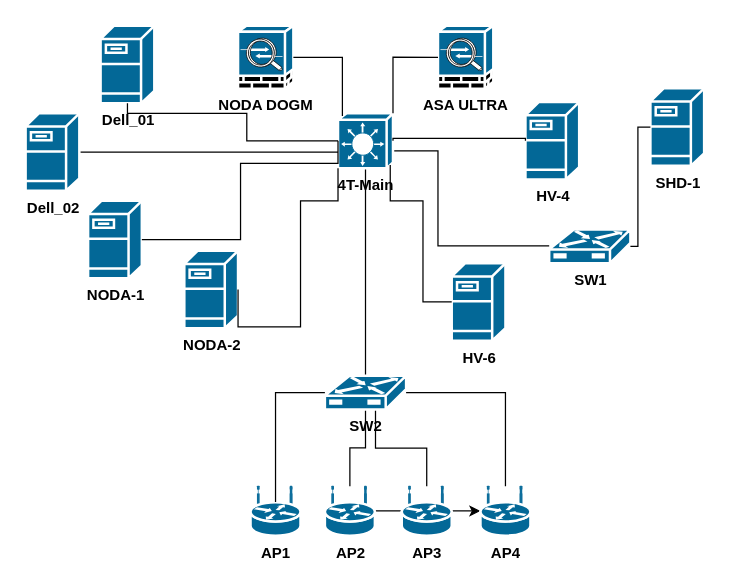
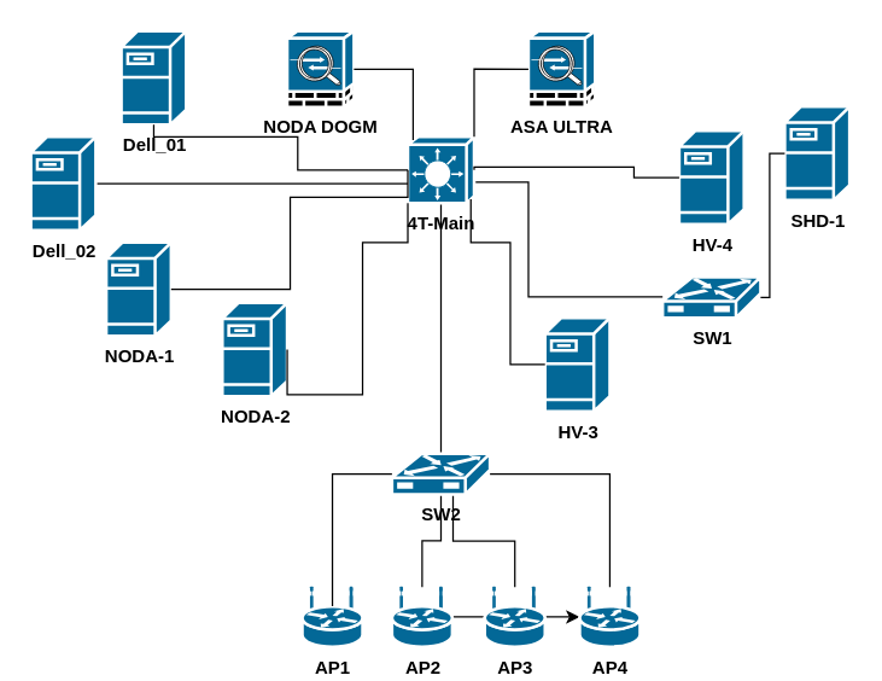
  <mxCell id="0" />
  <mxCell id="1" parent="0" />
  <mxCell id="2" style="edgeStyle=orthogonalEdgeStyle;rounded=0;orthogonalLoop=1;jettySize=auto;html=1;endArrow=none;endFill=0;" edge="1" parent="1" source="4" target="20"><mxGeometry relative="1" as="geometry" /></mxCell>
  <mxCell id="3" style="edgeStyle=orthogonalEdgeStyle;rounded=0;orthogonalLoop=1;jettySize=auto;html=1;endArrow=none;endFill=0;" edge="1" parent="1" source="4" target="33"><mxGeometry relative="1" as="geometry"><Array as="points"><mxPoint x="350" y="120" /><mxPoint x="350" y="196" /></Array></mxGeometry></mxCell>
  <mxCell id="4" value="4T-Main" style="shape=mxgraph.cisco.switches.layer_3_switch;sketch=0;html=1;pointerEvents=1;dashed=0;fillColor=#036897;strokeColor=#ffffff;strokeWidth=2;verticalLabelPosition=bottom;verticalAlign=top;align=center;outlineConnect=0;fontStyle=1" vertex="1" parent="1"><mxGeometry x="270" y="90" width="44" height="44" as="geometry" /></mxCell>
  <mxCell id="5" value="ASA ULTRA" style="shape=mxgraph.cisco.misc.asa_5500;sketch=0;html=1;pointerEvents=1;dashed=0;fillColor=#036897;strokeColor=#ffffff;strokeWidth=2;verticalLabelPosition=bottom;verticalAlign=top;align=center;outlineConnect=0;fontStyle=1" vertex="1" parent="1"><mxGeometry x="350" y="20" width="44.28" height="50.29" as="geometry" /></mxCell>
  <mxCell id="6" value="NODA DOGM" style="shape=mxgraph.cisco.misc.asa_5500;sketch=0;html=1;pointerEvents=1;dashed=0;fillColor=#036897;strokeColor=#ffffff;strokeWidth=2;verticalLabelPosition=bottom;verticalAlign=top;align=center;outlineConnect=0;fontStyle=1" vertex="1" parent="1"><mxGeometry x="190" y="20" width="44.28" height="50.29" as="geometry" /></mxCell>
  <mxCell id="7" style="edgeStyle=orthogonalEdgeStyle;rounded=0;orthogonalLoop=1;jettySize=auto;html=1;entryX=0.08;entryY=0.05;entryDx=0;entryDy=0;entryPerimeter=0;endArrow=none;endFill=0;" edge="1" parent="1" source="6" target="4"><mxGeometry relative="1" as="geometry" /></mxCell>
  <mxCell id="8" style="edgeStyle=orthogonalEdgeStyle;rounded=0;orthogonalLoop=1;jettySize=auto;html=1;entryX=1;entryY=0;entryDx=0;entryDy=0;entryPerimeter=0;endArrow=none;endFill=0;exitX=0;exitY=0.5;exitDx=0;exitDy=0;exitPerimeter=0;" edge="1" parent="1" source="5" target="4"><mxGeometry relative="1" as="geometry"><mxPoint x="334" y="135" as="sourcePoint" /><mxPoint x="396" y="202" as="targetPoint" /></mxGeometry></mxCell>
- <mxCell id="9" value="HV-4" style="shape=mxgraph.cisco.servers.fileserver;sketch=0;html=1;pointerEvents=1;dashed=0;fillColor=#036897;strokeColor=#ffffff;strokeWidth=2;verticalLabelPosition=bottom;verticalAlign=top;align=center;outlineConnect=0;fontStyle=1" vertex="1" parent="1"><mxGeometry x="420" y="81" width="43" height="62" as="geometry" /></mxCell>
- <mxCell id="10" value="HV-6" style="shape=mxgraph.cisco.servers.fileserver;sketch=0;html=1;pointerEvents=1;dashed=0;fillColor=#036897;strokeColor=#ffffff;strokeWidth=2;verticalLabelPosition=bottom;verticalAlign=top;align=center;outlineConnect=0;fontStyle=1" vertex="1" parent="1"><mxGeometry x="361" y="210" width="43" height="62" as="geometry" /></mxCell>
+ <mxCell id="9" value="HV-4" style="shape=mxgraph.cisco.servers.fileserver;sketch=0;html=1;pointerEvents=1;dashed=0;fillColor=#036897;strokeColor=#ffffff;strokeWidth=2;verticalLabelPosition=bottom;verticalAlign=top;align=center;outlineConnect=0;fontStyle=1" vertex="1" parent="1"><mxGeometry x="450" y="86" width="43" height="62" as="geometry" /></mxCell>
+ <mxCell id="10" value="HV-3" style="shape=mxgraph.cisco.servers.fileserver;sketch=0;html=1;pointerEvents=1;dashed=0;fillColor=#036897;strokeColor=#ffffff;strokeWidth=2;verticalLabelPosition=bottom;verticalAlign=top;align=center;outlineConnect=0;fontStyle=1" vertex="1" parent="1"><mxGeometry x="361" y="210" width="43" height="62" as="geometry" /></mxCell>
  <mxCell id="11" value="NODA-2" style="shape=mxgraph.cisco.servers.fileserver;sketch=0;html=1;pointerEvents=1;dashed=0;fillColor=#036897;strokeColor=#ffffff;strokeWidth=2;verticalLabelPosition=bottom;verticalAlign=top;align=center;outlineConnect=0;fontStyle=1" vertex="1" parent="1"><mxGeometry x="147" y="200" width="43" height="62" as="geometry" /></mxCell>
  <mxCell id="12" value="&lt;b&gt;NODA-1&lt;/b&gt;" style="shape=mxgraph.cisco.servers.fileserver;sketch=0;html=1;pointerEvents=1;dashed=0;fillColor=#036897;strokeColor=#ffffff;strokeWidth=2;verticalLabelPosition=bottom;verticalAlign=top;align=center;outlineConnect=0;" vertex="1" parent="1"><mxGeometry x="70" y="160" width="43" height="62" as="geometry" /></mxCell>
  <mxCell id="13" style="edgeStyle=orthogonalEdgeStyle;rounded=0;orthogonalLoop=1;jettySize=auto;html=1;entryX=0;entryY=0.5;entryDx=0;entryDy=0;entryPerimeter=0;endArrow=none;endFill=0;exitX=1;exitY=0.5;exitDx=0;exitDy=0;exitPerimeter=0;" edge="1" parent="1" source="12" target="4"><mxGeometry relative="1" as="geometry"><mxPoint x="244" y="55" as="sourcePoint" /><mxPoint x="284" y="102" as="targetPoint" /><Array as="points"><mxPoint x="192" y="191" /><mxPoint x="192" y="130" /><mxPoint x="270" y="130" /></Array></mxGeometry></mxCell>
  <mxCell id="14" style="edgeStyle=orthogonalEdgeStyle;rounded=0;orthogonalLoop=1;jettySize=auto;html=1;entryX=0;entryY=1;entryDx=0;entryDy=0;entryPerimeter=0;endArrow=none;endFill=0;exitX=1;exitY=0.5;exitDx=0;exitDy=0;exitPerimeter=0;" edge="1" parent="1" source="11" target="4"><mxGeometry relative="1" as="geometry"><mxPoint x="254" y="65" as="sourcePoint" /><mxPoint x="294" y="112" as="targetPoint" /><Array as="points"><mxPoint x="190" y="261" /><mxPoint x="240" y="261" /><mxPoint x="240" y="160" /><mxPoint x="270" y="160" /></Array></mxGeometry></mxCell>
  <mxCell id="15" style="edgeStyle=orthogonalEdgeStyle;rounded=0;orthogonalLoop=1;jettySize=auto;html=1;entryX=1;entryY=0.5;entryDx=0;entryDy=0;entryPerimeter=0;endArrow=none;endFill=0;exitX=0;exitY=0.5;exitDx=0;exitDy=0;exitPerimeter=0;" edge="1" parent="1" source="9" target="4"><mxGeometry relative="1" as="geometry"><mxPoint x="264" y="75" as="sourcePoint" /><mxPoint x="304" y="122" as="targetPoint" /><Array as="points"><mxPoint x="420" y="110" /><mxPoint x="314" y="110" /></Array></mxGeometry></mxCell>
  <mxCell id="16" style="edgeStyle=orthogonalEdgeStyle;rounded=0;orthogonalLoop=1;jettySize=auto;html=1;entryX=0;entryY=0.5;entryDx=0;entryDy=0;entryPerimeter=0;endArrow=none;endFill=0;exitX=0.95;exitY=0.94;exitDx=0;exitDy=0;exitPerimeter=0;" edge="1" parent="1" source="4" target="10"><mxGeometry relative="1" as="geometry"><mxPoint x="274" y="85" as="sourcePoint" /><mxPoint x="314" y="132" as="targetPoint" /><Array as="points"><mxPoint x="312" y="160" /><mxPoint x="338" y="160" /><mxPoint x="338" y="241" /></Array></mxGeometry></mxCell>
  <mxCell id="17" style="edgeStyle=orthogonalEdgeStyle;rounded=0;orthogonalLoop=1;jettySize=auto;html=1;endArrow=none;endFill=0;" edge="1" parent="1" source="20" target="23"><mxGeometry relative="1" as="geometry" /></mxCell>
  <mxCell id="18" style="edgeStyle=orthogonalEdgeStyle;rounded=0;orthogonalLoop=1;jettySize=auto;html=1;endArrow=none;endFill=0;" edge="1" parent="1" source="20" target="24"><mxGeometry relative="1" as="geometry"><Array as="points"><mxPoint x="300" y="358" /><mxPoint x="341" y="358" /></Array></mxGeometry></mxCell>
  <mxCell id="19" style="edgeStyle=orthogonalEdgeStyle;rounded=0;orthogonalLoop=1;jettySize=auto;html=1;endArrow=none;endFill=0;" edge="1" parent="1" source="20" target="30"><mxGeometry relative="1" as="geometry" /></mxCell>
  <mxCell id="20" value="SW2" style="shape=mxgraph.cisco.misc.bbsm;sketch=0;html=1;pointerEvents=1;dashed=0;fillColor=#036897;strokeColor=#ffffff;strokeWidth=2;verticalLabelPosition=bottom;verticalAlign=top;align=center;outlineConnect=0;fontStyle=1" vertex="1" parent="1"><mxGeometry x="259.5" y="300" width="65" height="27.03" as="geometry" /></mxCell>
  <mxCell id="21" value="AP1" style="shape=mxgraph.cisco.routers.wireless_router;sketch=0;html=1;pointerEvents=1;dashed=0;fillColor=#036897;strokeColor=#ffffff;strokeWidth=2;verticalLabelPosition=bottom;verticalAlign=top;align=center;outlineConnect=0;fontStyle=1" vertex="1" parent="1"><mxGeometry x="200" y="388.51" width="40" height="39.49" as="geometry" /></mxCell>
  <mxCell id="22" value="" style="edgeStyle=orthogonalEdgeStyle;rounded=0;orthogonalLoop=1;jettySize=auto;html=1;" edge="1" parent="1" source="23" target="30"><mxGeometry relative="1" as="geometry" /></mxCell>
  <mxCell id="23" value="AP2" style="shape=mxgraph.cisco.routers.wireless_router;sketch=0;html=1;pointerEvents=1;dashed=0;fillColor=#036897;strokeColor=#ffffff;strokeWidth=2;verticalLabelPosition=bottom;verticalAlign=top;align=center;outlineConnect=0;fontStyle=1" vertex="1" parent="1"><mxGeometry x="259.5" y="388.51" width="40" height="39.49" as="geometry" /></mxCell>
  <mxCell id="24" value="AP3" style="shape=mxgraph.cisco.routers.wireless_router;sketch=0;html=1;pointerEvents=1;dashed=0;fillColor=#036897;strokeColor=#ffffff;strokeWidth=2;verticalLabelPosition=bottom;verticalAlign=top;align=center;outlineConnect=0;fontStyle=1" vertex="1" parent="1"><mxGeometry x="321" y="388.51" width="40" height="39.49" as="geometry" /></mxCell>
  <mxCell id="25" value="SHD-1" style="shape=mxgraph.cisco.servers.fileserver;sketch=0;html=1;pointerEvents=1;dashed=0;fillColor=#036897;strokeColor=#ffffff;strokeWidth=2;verticalLabelPosition=bottom;verticalAlign=top;align=center;outlineConnect=0;fontStyle=1" vertex="1" parent="1"><mxGeometry x="520" y="70" width="43" height="62" as="geometry" /></mxCell>
  <mxCell id="26" value="&lt;b&gt;Dell_01&lt;/b&gt;" style="shape=mxgraph.cisco.servers.fileserver;sketch=0;html=1;pointerEvents=1;dashed=0;fillColor=#036897;strokeColor=#ffffff;strokeWidth=2;verticalLabelPosition=bottom;verticalAlign=top;align=center;outlineConnect=0;" vertex="1" parent="1"><mxGeometry x="80" y="20" width="43" height="62" as="geometry" /></mxCell>
  <mxCell id="27" style="edgeStyle=orthogonalEdgeStyle;rounded=0;orthogonalLoop=1;jettySize=auto;html=1;endArrow=none;endFill=0;" edge="1" parent="1" source="28"><mxGeometry relative="1" as="geometry"><mxPoint x="270" y="121" as="targetPoint" /></mxGeometry></mxCell>
  <mxCell id="28" value="&lt;b&gt;Dell_02&lt;/b&gt;" style="shape=mxgraph.cisco.servers.fileserver;sketch=0;html=1;pointerEvents=1;dashed=0;fillColor=#036897;strokeColor=#ffffff;strokeWidth=2;verticalLabelPosition=bottom;verticalAlign=top;align=center;outlineConnect=0;" vertex="1" parent="1"><mxGeometry x="20" y="90" width="43" height="62" as="geometry" /></mxCell>
  <mxCell id="29" style="edgeStyle=orthogonalEdgeStyle;rounded=0;orthogonalLoop=1;jettySize=auto;html=1;entryX=0;entryY=0.5;entryDx=0;entryDy=0;entryPerimeter=0;endArrow=none;endFill=0;" edge="1" parent="1" source="26" target="4"><mxGeometry relative="1" as="geometry"><Array as="points"><mxPoint x="102" y="90" /><mxPoint x="197" y="90" /><mxPoint x="197" y="112" /></Array></mxGeometry></mxCell>
  <mxCell id="30" value="AP4" style="shape=mxgraph.cisco.routers.wireless_router;sketch=0;html=1;pointerEvents=1;dashed=0;fillColor=#036897;strokeColor=#ffffff;strokeWidth=2;verticalLabelPosition=bottom;verticalAlign=top;align=center;outlineConnect=0;fontStyle=1" vertex="1" parent="1"><mxGeometry x="384" y="388.51" width="40" height="39.49" as="geometry" /></mxCell>
  <mxCell id="31" style="edgeStyle=orthogonalEdgeStyle;rounded=0;orthogonalLoop=1;jettySize=auto;html=1;entryX=0.5;entryY=0.32;entryDx=0;entryDy=0;entryPerimeter=0;endArrow=none;endFill=0;" edge="1" parent="1" source="20" target="21"><mxGeometry relative="1" as="geometry" /></mxCell>
  <mxCell id="32" style="edgeStyle=orthogonalEdgeStyle;rounded=0;orthogonalLoop=1;jettySize=auto;html=1;endArrow=none;endFill=0;" edge="1" parent="1" source="33" target="25"><mxGeometry relative="1" as="geometry"><Array as="points"><mxPoint x="510" y="197" /><mxPoint x="510" y="101" /></Array></mxGeometry></mxCell>
  <mxCell id="33" value="SW1" style="shape=mxgraph.cisco.misc.bbsm;sketch=0;html=1;pointerEvents=1;dashed=0;fillColor=#036897;strokeColor=#ffffff;strokeWidth=2;verticalLabelPosition=bottom;verticalAlign=top;align=center;outlineConnect=0;fontStyle=1" vertex="1" parent="1"><mxGeometry x="439" y="182.97" width="65" height="27.03" as="geometry" /></mxCell>
